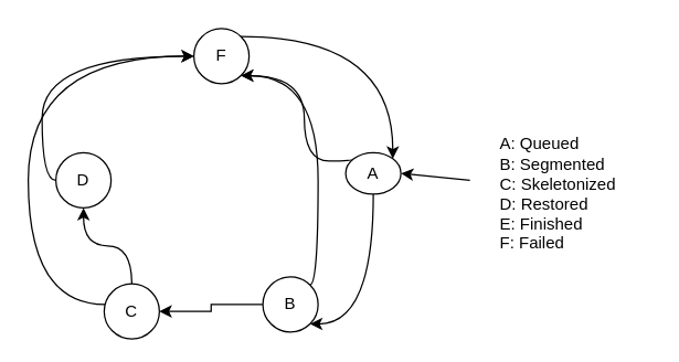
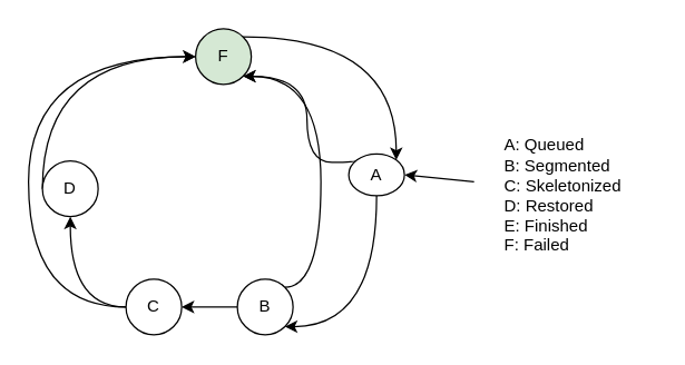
  <mxCell id="0" />
  <mxCell id="1" parent="0" />
  <mxCell id="2" value="A: Queued&lt;br&gt;B: Segmented&lt;br&gt;C: Skeletonized&lt;br&gt;D: Restored&lt;span style=&quot;white-space: pre;&quot;&gt;&#09;&lt;/span&gt;&lt;br&gt;E: Finished&lt;br&gt;F: Failed" style="text;html=1;align=left;verticalAlign=middle;resizable=0;points=[];autosize=1;strokeColor=none;fillColor=none;" parent="1" vertex="1"><mxGeometry x="360" y="90" width="110" height="100" as="geometry" /></mxCell>
  <mxCell id="3" style="edgeStyle=orthogonalEdgeStyle;rounded=0;orthogonalLoop=1;jettySize=auto;html=1;entryX=1;entryY=0.5;entryDx=0;entryDy=0;" parent="1" source="5" target="10" edge="1"><mxGeometry relative="1" as="geometry" /></mxCell>
  <mxCell id="4" style="edgeStyle=orthogonalEdgeStyle;orthogonalLoop=1;jettySize=auto;html=1;exitX=1;exitY=0;exitDx=0;exitDy=0;entryX=1;entryY=1;entryDx=0;entryDy=0;curved=1;" parent="1" source="5" target="7" edge="1"><mxGeometry relative="1" as="geometry"><Array as="points"><mxPoint x="230" y="206" /><mxPoint x="230" y="54" /></Array></mxGeometry></mxCell>
- <mxCell id="5" value="B" style="ellipse;whiteSpace=wrap;html=1;aspect=fixed;" parent="1" vertex="1"><mxGeometry x="190" y="200" width="40" height="40" as="geometry" /></mxCell>
+ <mxCell id="5" value="B" style="ellipse;whiteSpace=wrap;html=1;aspect=fixed;" parent="1" vertex="1"><mxGeometry x="170" y="200" width="40" height="40" as="geometry" /></mxCell>
  <mxCell id="6" style="edgeStyle=orthogonalEdgeStyle;orthogonalLoop=1;jettySize=auto;html=1;exitX=1;exitY=0;exitDx=0;exitDy=0;entryX=1;entryY=0;entryDx=0;entryDy=0;curved=1;" parent="1" source="7" target="13" edge="1"><mxGeometry relative="1" as="geometry" /></mxCell>
- <mxCell id="7" value="F" style="ellipse;whiteSpace=wrap;html=1;aspect=fixed;" parent="1" vertex="1"><mxGeometry x="140" y="20" width="40" height="40" as="geometry" /></mxCell>
+ <mxCell id="7" value="F" style="ellipse;whiteSpace=wrap;html=1;aspect=fixed;fillColor=#d5e8d4;" parent="1" vertex="1"><mxGeometry x="140" y="20" width="40" height="40" as="geometry" /></mxCell>
  <mxCell id="8" style="edgeStyle=orthogonalEdgeStyle;orthogonalLoop=1;jettySize=auto;html=1;entryX=0.5;entryY=1;entryDx=0;entryDy=0;curved=1;" parent="1" source="10" target="15" edge="1"><mxGeometry relative="1" as="geometry" /></mxCell>
  <mxCell id="9" style="edgeStyle=orthogonalEdgeStyle;orthogonalLoop=1;jettySize=auto;html=1;curved=1;" parent="1" source="10" edge="1"><mxGeometry relative="1" as="geometry"><mxPoint x="140" y="40" as="targetPoint" /><Array as="points"><mxPoint x="20" y="220" /><mxPoint x="20" y="40" /></Array></mxGeometry></mxCell>
- <mxCell id="10" value="C" style="ellipse;whiteSpace=wrap;html=1;aspect=fixed;" parent="1" vertex="1"><mxGeometry x="75" y="205" width="40" height="40" as="geometry" /></mxCell>
+ <mxCell id="10" value="C" style="ellipse;whiteSpace=wrap;html=1;aspect=fixed;" parent="1" vertex="1"><mxGeometry x="90" y="200" width="40" height="40" as="geometry" /></mxCell>
  <mxCell id="11" style="edgeStyle=orthogonalEdgeStyle;orthogonalLoop=1;jettySize=auto;html=1;entryX=1;entryY=1;entryDx=0;entryDy=0;curved=1;" parent="1" source="13" target="5" edge="1"><mxGeometry relative="1" as="geometry"><Array as="points"><mxPoint x="270" y="234" /></Array></mxGeometry></mxCell>
  <mxCell id="12" style="edgeStyle=orthogonalEdgeStyle;orthogonalLoop=1;jettySize=auto;html=1;exitX=0;exitY=0;exitDx=0;exitDy=0;entryX=1;entryY=1;entryDx=0;entryDy=0;curved=1;" parent="1" source="13" target="7" edge="1"><mxGeometry relative="1" as="geometry"><mxPoint x="261.758" y="115.858" as="sourcePoint" /><mxPoint x="180.042" y="54.142" as="targetPoint" /><Array as="points"><mxPoint x="220" y="116" /><mxPoint x="220" y="54" /></Array></mxGeometry></mxCell>
  <mxCell id="13" value="A" style="ellipse;whiteSpace=wrap;html=1;aspect=fixed;" parent="1" vertex="1"><mxGeometry x="250" y="110" width="40" height="30" as="geometry" /></mxCell>
  <mxCell id="14" style="edgeStyle=orthogonalEdgeStyle;orthogonalLoop=1;jettySize=auto;html=1;entryX=0;entryY=0.5;entryDx=0;entryDy=0;curved=1;" parent="1" source="15" target="7" edge="1"><mxGeometry relative="1" as="geometry"><Array as="points"><mxPoint x="30" y="130" /><mxPoint x="30" y="40" /></Array></mxGeometry></mxCell>
- <mxCell id="15" value="D" style="ellipse;whiteSpace=wrap;html=1;aspect=fixed;" parent="1" vertex="1"><mxGeometry x="40" y="110" width="40" height="40" as="geometry" /></mxCell>
+ <mxCell id="15" value="D" style="ellipse;whiteSpace=wrap;html=1;aspect=fixed;" parent="1" vertex="1"><mxGeometry x="30" y="115" width="40" height="40" as="geometry" /></mxCell>
  <mxCell id="16" value="" style="endArrow=classic;html=1;rounded=0;entryX=1;entryY=0.5;entryDx=0;entryDy=0;" parent="1" target="13" edge="1"><mxGeometry width="50" height="50" relative="1" as="geometry"><mxPoint x="340" y="130" as="sourcePoint" /><mxPoint x="170" y="140" as="targetPoint" /></mxGeometry></mxCell>
